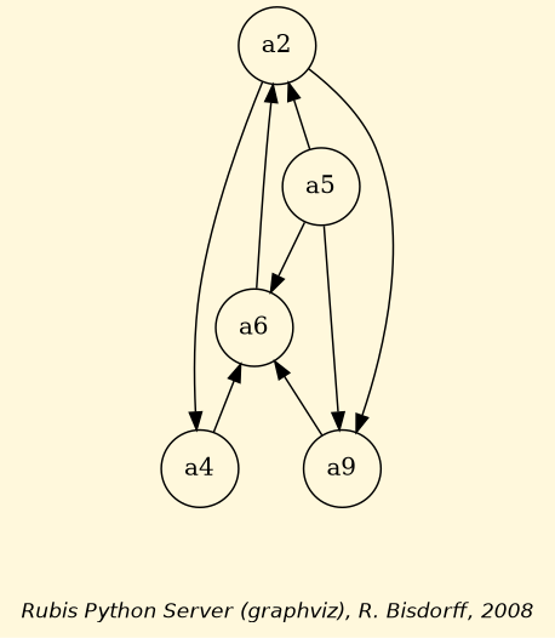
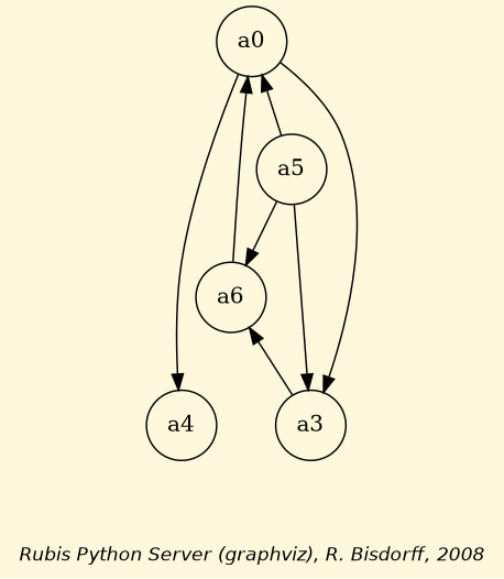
  digraph {
    bgcolor=cornsilk
    fontname="Helvetica-Oblique"
    fontsize=12
    label="\nRubis Python Server (graphviz), R. Bisdorff, 2008"
    node [shape=circle]
    edge [color=black dir=back]
-   n1 [label=a2]
+   n1 [label=a0]
    n2 [label=a5]
    n3 [label=a6]
    n4 [label=a4]
-   n5 [label=a9]
+   n5 [label=a3]
    n1 -> n2
    n1 -> n3
    n1 -> n4 [dir=forward]
    n1 -> n5 [dir=forward]
    n2 -> n3 [dir=forward]
    n2 -> n5 [dir=forward]
-   n3 -> n4
    n3 -> n5
  }
